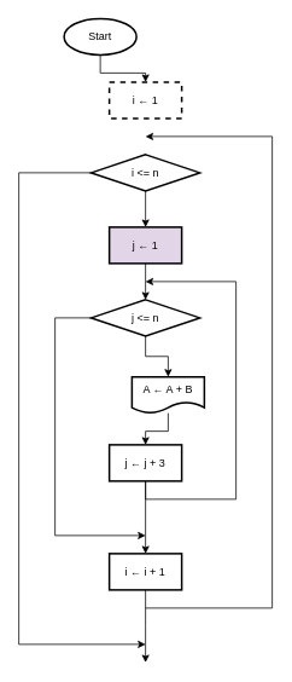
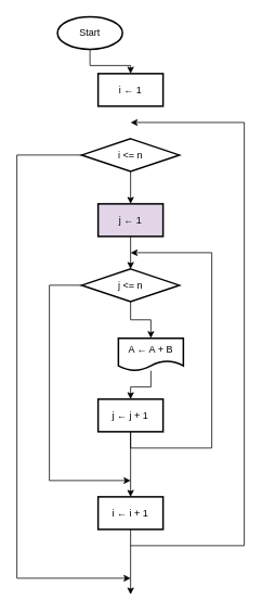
  <mxCell id="0" />
  <mxCell id="1" parent="0" />
- <mxCell id="2" value="i ← 1" style="whiteSpace=wrap;html=1;strokeWidth=2;dashed=1;" vertex="1" parent="1"><mxGeometry x="120" y="90" width="80" height="40" as="geometry" /></mxCell>
+ <mxCell id="2" value="i ← 1" style="whiteSpace=wrap;html=1;strokeWidth=2;" vertex="1" parent="1"><mxGeometry x="120" y="90" width="80" height="40" as="geometry" /></mxCell>
  <mxCell id="3" value="" style="edgeStyle=orthogonalEdgeStyle;rounded=0;orthogonalLoop=1;jettySize=auto;html=1;" edge="1" parent="1" source="4" target="6"><mxGeometry relative="1" as="geometry" /></mxCell>
  <mxCell id="4" value="i &amp;lt;= n" style="rhombus;whiteSpace=wrap;html=1;strokeWidth=2;" vertex="1" parent="1"><mxGeometry x="100" y="170" width="120" height="40" as="geometry" /></mxCell>
  <mxCell id="5" value="" style="edgeStyle=orthogonalEdgeStyle;rounded=0;orthogonalLoop=1;jettySize=auto;html=1;" edge="1" parent="1" source="6" target="9"><mxGeometry relative="1" as="geometry" /></mxCell>
  <mxCell id="6" value="&lt;span&gt;j ← 1&lt;/span&gt;" style="whiteSpace=wrap;html=1;strokeWidth=2;fillColor=#e1d5e7;" vertex="1" parent="1"><mxGeometry x="120" y="250" width="80" height="40" as="geometry" /></mxCell>
  <mxCell id="7" value="" style="edgeStyle=orthogonalEdgeStyle;rounded=0;orthogonalLoop=1;jettySize=auto;html=1;" edge="1" parent="1" source="9" target="11"><mxGeometry relative="1" as="geometry" /></mxCell>
  <mxCell id="8" style="edgeStyle=orthogonalEdgeStyle;rounded=0;orthogonalLoop=1;jettySize=auto;html=1;" edge="1" parent="1" source="9"><mxGeometry relative="1" as="geometry"><mxPoint x="160" y="590" as="targetPoint" /><Array as="points"><mxPoint x="60" y="350" /><mxPoint x="60" y="590" /></Array></mxGeometry></mxCell>
  <mxCell id="9" value="j &amp;lt;= n" style="rhombus;whiteSpace=wrap;html=1;strokeWidth=2;" vertex="1" parent="1"><mxGeometry x="100" y="330" width="120" height="40" as="geometry" /></mxCell>
  <mxCell id="10" value="" style="edgeStyle=orthogonalEdgeStyle;rounded=0;orthogonalLoop=1;jettySize=auto;html=1;" edge="1" parent="1" source="11" target="14"><mxGeometry relative="1" as="geometry" /></mxCell>
  <mxCell id="11" value="A ← A + B" style="shape=document;whiteSpace=wrap;html=1;boundedLbl=1;strokeWidth=2;" vertex="1" parent="1"><mxGeometry x="145" y="415" width="80" height="40" as="geometry" /></mxCell>
  <mxCell id="12" style="edgeStyle=orthogonalEdgeStyle;rounded=0;orthogonalLoop=1;jettySize=auto;html=1;" edge="1" parent="1" source="14"><mxGeometry relative="1" as="geometry"><mxPoint x="160" y="310" as="targetPoint" /><Array as="points"><mxPoint x="160" y="550" /><mxPoint x="260" y="550" /><mxPoint x="260" y="310" /></Array></mxGeometry></mxCell>
  <mxCell id="13" value="" style="edgeStyle=orthogonalEdgeStyle;rounded=0;orthogonalLoop=1;jettySize=auto;html=1;" edge="1" parent="1" source="14" target="20"><mxGeometry relative="1" as="geometry" /></mxCell>
- <mxCell id="14" value="j ← j + 3" style="whiteSpace=wrap;html=1;strokeWidth=2;" vertex="1" parent="1"><mxGeometry x="120" y="490" width="80" height="40" as="geometry" /></mxCell>
+ <mxCell id="14" value="j ← j + 1" style="whiteSpace=wrap;html=1;strokeWidth=2;" vertex="1" parent="1"><mxGeometry x="120" y="490" width="80" height="40" as="geometry" /></mxCell>
  <mxCell id="15" value="" style="edgeStyle=orthogonalEdgeStyle;rounded=0;orthogonalLoop=1;jettySize=auto;html=1;" edge="1" parent="1" source="16" target="2"><mxGeometry relative="1" as="geometry" /></mxCell>
  <mxCell id="16" value="Start" style="ellipse;whiteSpace=wrap;html=1;strokeWidth=2;" vertex="1" parent="1"><mxGeometry x="70" y="20" width="80" height="40" as="geometry" /></mxCell>
  <mxCell id="17" style="edgeStyle=orthogonalEdgeStyle;rounded=0;orthogonalLoop=1;jettySize=auto;html=1;exitX=0.5;exitY=1;exitDx=0;exitDy=0;" edge="1" parent="1" source="20"><mxGeometry relative="1" as="geometry"><mxPoint x="160" y="730" as="targetPoint" /></mxGeometry></mxCell>
  <mxCell id="18" style="edgeStyle=orthogonalEdgeStyle;rounded=0;orthogonalLoop=1;jettySize=auto;html=1;" edge="1" parent="1"><mxGeometry relative="1" as="geometry"><mxPoint x="160" y="150" as="targetPoint" /><mxPoint x="160" y="670" as="sourcePoint" /><Array as="points"><mxPoint x="300" y="670" /><mxPoint x="300" y="150" /></Array></mxGeometry></mxCell>
  <mxCell id="19" style="edgeStyle=orthogonalEdgeStyle;rounded=0;orthogonalLoop=1;jettySize=auto;html=1;" edge="1" parent="1"><mxGeometry relative="1" as="geometry"><mxPoint x="160" y="710" as="targetPoint" /><mxPoint x="100" y="190" as="sourcePoint" /><Array as="points"><mxPoint x="20" y="190" /><mxPoint x="20" y="710" /></Array></mxGeometry></mxCell>
  <mxCell id="20" value="i&amp;nbsp;&lt;span style=&quot;color: rgba(0 , 0 , 0 , 0) ; font-family: monospace ; font-size: 0px&quot;&gt;%3CmxGraphModel%3E%3Croot%3E%3CmxCell%20id%3D%220%22%2F%3E%3CmxCell%20id%3D%221%22%20parent%3D%220%22%2F%3E%3CmxCell%20id%3D%222%22%20style%3D%22edgeStyle%3DorthogonalEdgeStyle%3Brounded%3D0%3BorthogonalLoop%3D1%3BjettySize%3Dauto%3Bhtml%3D1%3B%22%20edge%3D%221%22%20parent%3D%221%22%3E%3CmxGeometry%20relative%3D%221%22%20as%3D%22geometry%22%3E%3CmxPoint%20x%3D%22380%22%20y%3D%22600%22%20as%3D%22targetPoint%22%2F%3E%3CmxPoint%20x%3D%22380%22%20y%3D%22520%22%20as%3D%22sourcePoint%22%2F%3E%3C%2FmxGeometry%3E%3C%2FmxCell%3E%3C%2Froot%3E%3C%2FmxGraphModel%3E&lt;/span&gt;← i + 1" style="whiteSpace=wrap;html=1;strokeWidth=2;" vertex="1" parent="1"><mxGeometry x="120" y="610" width="80" height="40" as="geometry" /></mxCell>
